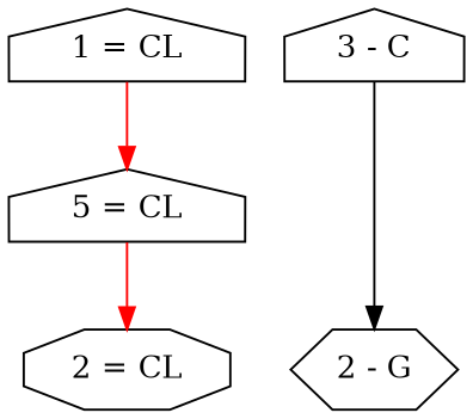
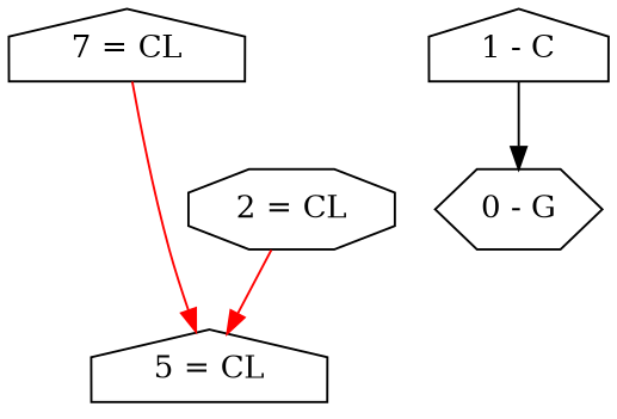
  digraph {
    rankdir=TB
    node [shape=house]
    edge [color=red]
-   "1 = CL"
-   "1 - C" [label="3 - C"]
+   "1 = CL" [label="7 = CL"]
+   "1 - C"
    "2 = CL" [shape=octagon]
-   "2 - G" [shape=hexagon]
+   "2 - G" [shape=hexagon label="0 - G"]
    n5 [label="5 = CL"]
    subgraph sub_1 {
      rank=same
      "1 = CL"
      "1 - C"
    }
    subgraph sub_2 {
      rank=same
      "2 = CL"
      "2 - G"
    }
    "1 = CL" -> n5
    "1 - C" -> "2 - G" [color=""]
-   n5 -> "2 = CL"
+   "2 = CL" -> n5
  }
